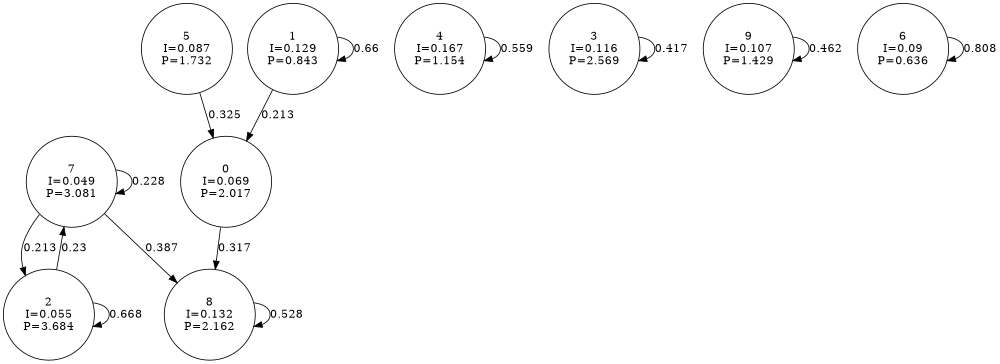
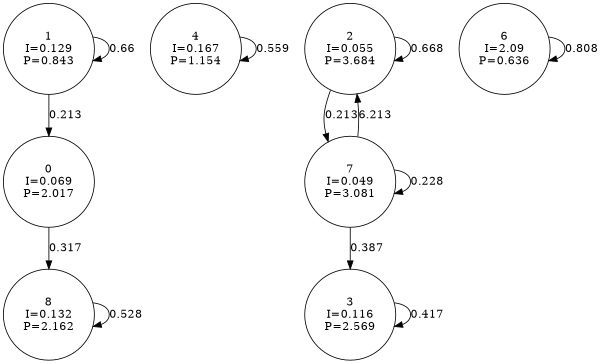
  digraph {
    fontname="DejaVu Serif"
    node [fontname="DejaVu Serif" shape=circle]
    edge [fontname="DejaVu Serif"]
    n1 [label="0\nI=0.069\nP=2.017"]
    n2 [label="8\nI=0.132\nP=2.162"]
-   n3 [label="5\nI=0.087\nP=1.732"]
    n4 [label="1\nI=0.129\nP=0.843"]
    n5 [label="4\nI=0.167\nP=1.154"]
    n6 [label="2\nI=0.055\nP=3.684"]
    n7 [label="7\nI=0.049\nP=3.081"]
    n8 [label="3\nI=0.116\nP=2.569"]
-   n9 [label="9\nI=0.107\nP=1.429"]
-   n10 [label="6\nI=0.09\nP=0.636"]
+   n10 [label="6\nI=2.09\nP=0.636"]
    n1 -> n2 [label=0.317]
    n2 -> n2 [label=0.528]
-   n3 -> n1 [label=0.325]
    n4 -> n1 [label=0.213]
    n4 -> n4 [label=0.66]
    n5 -> n5 [label=0.559]
    n6 -> n6 [label=0.668]
-   n6 -> n7 [label=0.23]
-   n7 -> n6 [label=0.213]
+   n6 -> n7 [label=0.213]
+   n7 -> n6 [label=6.213]
    n7 -> n7 [label=0.228]
-   n7 -> n2 [label=0.387]
+   n7 -> n8 [label=0.387]
    n8 -> n8 [label=0.417]
-   n9 -> n9 [label=0.462]
    n10 -> n10 [label=0.808]
  }
